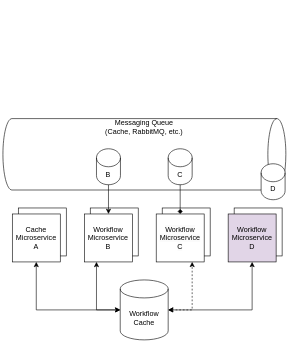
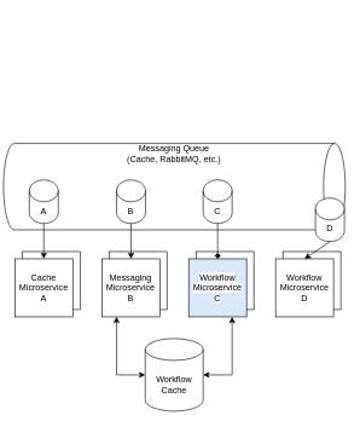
  <mxCell id="0" />
  <mxCell id="1" parent="0" />
  <mxCell id="2" value="" style="whiteSpace=wrap;html=1;aspect=fixed;" vertex="1" parent="1"><mxGeometry x="390" y="346" width="80" height="80" as="geometry" /></mxCell>
  <mxCell id="3" value="" style="whiteSpace=wrap;html=1;aspect=fixed;" vertex="1" parent="1"><mxGeometry x="270" y="346" width="80" height="80" as="geometry" /></mxCell>
  <mxCell id="4" value="" style="whiteSpace=wrap;html=1;aspect=fixed;" vertex="1" parent="1"><mxGeometry x="150" y="346" width="80" height="80" as="geometry" /></mxCell>
  <mxCell id="5" value="" style="whiteSpace=wrap;html=1;aspect=fixed;" vertex="1" parent="1"><mxGeometry x="30" y="346" width="80" height="80" as="geometry" /></mxCell>
  <mxCell id="6" value="Cache&lt;br&gt;Microservice A" style="whiteSpace=wrap;html=1;aspect=fixed;" vertex="1" parent="1"><mxGeometry x="20" y="356" width="80" height="80" as="geometry" /></mxCell>
- <mxCell id="7" value="Workflow&lt;br&gt;Microservice B" style="whiteSpace=wrap;html=1;aspect=fixed;" vertex="1" parent="1"><mxGeometry x="140.41" y="356" width="80" height="80" as="geometry" /></mxCell>
- <mxCell id="8" value="&lt;span style=&quot;color: rgb(0, 0, 0); font-family: Helvetica; font-size: 12px; font-style: normal; font-variant-ligatures: normal; font-variant-caps: normal; font-weight: 400; letter-spacing: normal; orphans: 2; text-align: center; text-indent: 0px; text-transform: none; widows: 2; word-spacing: 0px; -webkit-text-stroke-width: 0px; background-color: rgb(251, 251, 251); text-decoration-thickness: initial; text-decoration-style: initial; text-decoration-color: initial; float: none; display: inline !important;&quot;&gt;Workflow&lt;br&gt;Microservice C&lt;/span&gt;" style="whiteSpace=wrap;html=1;aspect=fixed;" vertex="1" parent="1"><mxGeometry x="260" y="356" width="80" height="80" as="geometry" /></mxCell>
- <mxCell id="9" value="Workflow&lt;br&gt;Microservice D" style="whiteSpace=wrap;html=1;aspect=fixed;fillColor=#e1d5e7;" vertex="1" parent="1"><mxGeometry x="380" y="356" width="80" height="80" as="geometry" /></mxCell>
+ <mxCell id="7" value="Messaging&lt;br&gt;Microservice B" style="whiteSpace=wrap;html=1;aspect=fixed;" vertex="1" parent="1"><mxGeometry x="140.41" y="356" width="80" height="80" as="geometry" /></mxCell>
+ <mxCell id="8" value="&lt;span style=&quot;color: rgb(0, 0, 0); font-family: Helvetica; font-size: 12px; font-style: normal; font-variant-ligatures: normal; font-variant-caps: normal; font-weight: 400; letter-spacing: normal; orphans: 2; text-align: center; text-indent: 0px; text-transform: none; widows: 2; word-spacing: 0px; -webkit-text-stroke-width: 0px; background-color: rgb(251, 251, 251); text-decoration-thickness: initial; text-decoration-style: initial; text-decoration-color: initial; float: none; display: inline !important;&quot;&gt;Workflow&lt;br&gt;Microservice C&lt;/span&gt;" style="whiteSpace=wrap;html=1;aspect=fixed;fillColor=#dae8fc;" vertex="1" parent="1"><mxGeometry x="260" y="356" width="80" height="80" as="geometry" /></mxCell>
+ <mxCell id="9" value="Workflow&lt;br&gt;Microservice D" style="whiteSpace=wrap;html=1;aspect=fixed;" vertex="1" parent="1"><mxGeometry x="380" y="356" width="80" height="80" as="geometry" /></mxCell>
  <mxCell id="10" value="" style="shape=cylinder3;whiteSpace=wrap;html=1;boundedLbl=1;backgroundOutline=1;size=15;rotation=90;" vertex="1" parent="1"><mxGeometry x="180.78" y="20.54" width="119.07" height="471.87" as="geometry" /></mxCell>
+ <mxCell id="11" value="A" style="shape=cylinder3;whiteSpace=wrap;html=1;boundedLbl=1;backgroundOutline=1;size=15;" vertex="1" parent="1"><mxGeometry x="40" y="247.25" width="40" height="60" as="geometry" /></mxCell>
  <mxCell id="12" value="B" style="shape=cylinder3;whiteSpace=wrap;html=1;boundedLbl=1;backgroundOutline=1;size=15;" vertex="1" parent="1"><mxGeometry x="160.41" y="247.25" width="40" height="60" as="geometry" /></mxCell>
  <mxCell id="13" value="C" style="shape=cylinder3;whiteSpace=wrap;html=1;boundedLbl=1;backgroundOutline=1;size=15;" vertex="1" parent="1"><mxGeometry x="280" y="247.25" width="40" height="60" as="geometry" /></mxCell>
  <mxCell id="14" value="D" style="shape=cylinder3;whiteSpace=wrap;html=1;boundedLbl=1;backgroundOutline=1;size=15;" vertex="1" parent="1"><mxGeometry x="435" y="272.25" width="40" height="60" as="geometry" /></mxCell>
  <mxCell id="15" value="Messaging Queue&lt;br&gt;(Cache, RabbitMQ, etc.)" style="text;html=1;strokeColor=none;fillColor=none;align=center;verticalAlign=middle;whiteSpace=wrap;rounded=0;" vertex="1" parent="1"><mxGeometry x="170.47" y="196" width="139.69" height="30" as="geometry" /></mxCell>
+ <mxCell id="16" value="" style="endArrow=classic;html=1;rounded=0;exitX=0.5;exitY=1;exitDx=0;exitDy=0;exitPerimeter=0;entryX=0.5;entryY=0;entryDx=0;entryDy=0;" edge="1" parent="1" source="11" target="6"><mxGeometry width="50" height="50" relative="1" as="geometry"><mxPoint x="270" y="346" as="sourcePoint" /><mxPoint x="320" y="296" as="targetPoint" /></mxGeometry></mxCell>
  <mxCell id="17" value="" style="endArrow=classic;html=1;rounded=0;exitX=0.5;exitY=1;exitDx=0;exitDy=0;exitPerimeter=0;entryX=0.5;entryY=0;entryDx=0;entryDy=0;" edge="1" parent="1" source="12" target="7"><mxGeometry width="50" height="50" relative="1" as="geometry"><mxPoint x="180" y="306" as="sourcePoint" /><mxPoint x="160" y="336" as="targetPoint" /></mxGeometry></mxCell>
  <mxCell id="18" value="" style="endArrow=diamond;html=1;rounded=0;exitX=0.5;exitY=1;exitDx=0;exitDy=0;exitPerimeter=0;entryX=0.5;entryY=0;entryDx=0;entryDy=0;" edge="1" parent="1" source="13" target="8"><mxGeometry width="50" height="50" relative="1" as="geometry"><mxPoint x="340" y="356" as="sourcePoint" /><mxPoint x="390" y="306" as="targetPoint" /></mxGeometry></mxCell>
+ <mxCell id="19" value="" style="endArrow=classic;html=1;rounded=0;exitX=0.5;exitY=1;exitDx=0;exitDy=0;exitPerimeter=0;entryX=0.5;entryY=0;entryDx=0;entryDy=0;" edge="1" parent="1" source="14" target="9"><mxGeometry width="50" height="50" relative="1" as="geometry"><mxPoint x="340" y="356" as="sourcePoint" /><mxPoint x="390" y="306" as="targetPoint" /></mxGeometry></mxCell>
  <mxCell id="20" value="Workflow&lt;br&gt;Cache" style="shape=cylinder3;whiteSpace=wrap;html=1;boundedLbl=1;backgroundOutline=1;size=15;" vertex="1" parent="1"><mxGeometry x="200" y="466" width="80" height="100" as="geometry" /></mxCell>
- <mxCell id="21" value="" style="endArrow=classic;html=1;rounded=0;edgeStyle=orthogonalEdgeStyle;exitX=0.5;exitY=1;exitDx=0;exitDy=0;entryX=0;entryY=0.5;entryDx=0;entryDy=0;entryPerimeter=0;startArrow=classic;startFill=1;" edge="1" parent="1" source="6" target="20"><mxGeometry width="50" height="50" relative="1" as="geometry"><mxPoint x="220" y="566" as="sourcePoint" /><mxPoint x="270" y="516" as="targetPoint" /></mxGeometry></mxCell>
  <mxCell id="22" value="" style="endArrow=classic;html=1;rounded=0;edgeStyle=orthogonalEdgeStyle;exitX=0.25;exitY=1;exitDx=0;exitDy=0;entryX=0;entryY=0.5;entryDx=0;entryDy=0;entryPerimeter=0;startArrow=classic;startFill=1;" edge="1" parent="1" source="7" target="20"><mxGeometry width="50" height="50" relative="1" as="geometry"><mxPoint x="70" y="446" as="sourcePoint" /><mxPoint x="210" y="526" as="targetPoint" /></mxGeometry></mxCell>
- <mxCell id="23" value="" style="endArrow=classic;startArrow=classic;html=1;rounded=0;edgeStyle=orthogonalEdgeStyle;entryX=0.75;entryY=1;entryDx=0;entryDy=0;exitX=1;exitY=0.5;exitDx=0;exitDy=0;exitPerimeter=0;dashed=1;" edge="1" parent="1" source="20" target="8"><mxGeometry width="50" height="50" relative="1" as="geometry"><mxPoint x="220" y="396" as="sourcePoint" /><mxPoint x="270" y="346" as="targetPoint" /></mxGeometry></mxCell>
- <mxCell id="24" value="" style="endArrow=classic;startArrow=classic;html=1;rounded=0;edgeStyle=orthogonalEdgeStyle;entryX=0.5;entryY=1;entryDx=0;entryDy=0;exitX=1;exitY=0.5;exitDx=0;exitDy=0;exitPerimeter=0;" edge="1" parent="1" source="20" target="9"><mxGeometry width="50" height="50" relative="1" as="geometry"><mxPoint x="220" y="396" as="sourcePoint" /><mxPoint x="270" y="346" as="targetPoint" /></mxGeometry></mxCell>
+ <mxCell id="23" value="" style="endArrow=classic;startArrow=classic;html=1;rounded=0;edgeStyle=orthogonalEdgeStyle;entryX=0.75;entryY=1;entryDx=0;entryDy=0;exitX=1;exitY=0.5;exitDx=0;exitDy=0;exitPerimeter=0;" edge="1" parent="1" source="20" target="8"><mxGeometry width="50" height="50" relative="1" as="geometry"><mxPoint x="220" y="396" as="sourcePoint" /><mxPoint x="270" y="346" as="targetPoint" /></mxGeometry></mxCell>
